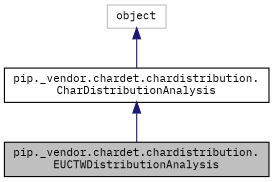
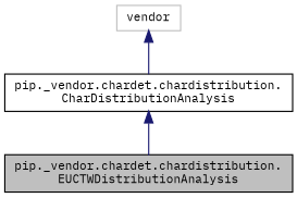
  digraph {
    fontname="IBM Plex Mono"
    node [color=black fillcolor=white fontname="IBM Plex Mono" fontsize=10 shape=record style=filled]
    edge [color=midnightblue dir=back fontname="IBM Plex Mono" fontsize=10 labelfontname=Helvetica labelfontsize=10 style=solid]
    n1 [fillcolor=grey75 fontcolor=black height=0.2 label="pip._vendor.chardet.chardistribution.\lEUCTWDistributionAnalysis" width=0.4]
    n2 [height=0.2 label="pip._vendor.chardet.chardistribution.\lCharDistributionAnalysis" width=0.4]
-   n3 [color=grey75 height=0.2 label=object width=0.4]
+   n3 [color=grey75 height=0.2 label=vendor width=0.4]
    n2 -> n1
    n3 -> n2
  }
